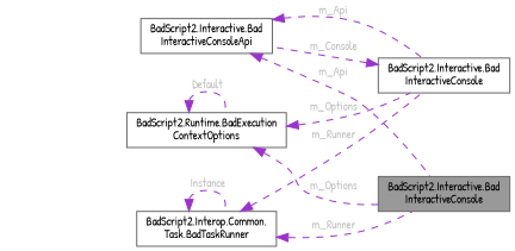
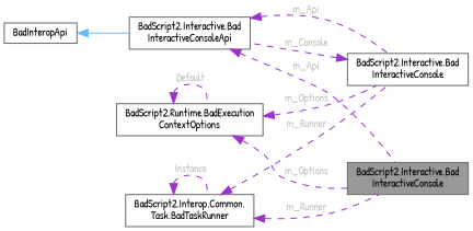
  digraph {
    fontname="Patrick Hand"
    rankdir=LR
    node [color=gray40 fillcolor=white fontname="Patrick Hand" fontsize=10 shape=box style=filled]
    edge [color=darkorchid3 dir=back fontcolor=grey fontname="Patrick Hand" fontsize=10 labelfontname=Helvetica labelfontsize=10 style=dashed]
    n1 [fillcolor=grey60 fontcolor=black height=0.2 label="BadScript2.Interactive.Bad\lInteractiveConsole" width=0.4]
    n2 [height=0.2 label="BadScript2.Interactive.Bad\lInteractiveConsoleApi" width=0.4]
    n3 [height=0.2 label="BadScript2.Interactive.Bad\lInteractiveConsole" width=0.4]
+   n4 [height=0.2 label=BadInteropApi width=0.4]
    n5 [height=0.2 label="BadScript2.Runtime.BadExecution\lContextOptions" width=0.4]
    n6 [height=0.2 label="BadScript2.Interop.Common.\lTask.BadTaskRunner" width=0.4]
    n2 -> n1 [label=" m_Api"]
    n2 -> n3 [label=" m_Api"]
    n3 -> n2 [label=" m_Console"]
+   n4 -> n2 [color=steelblue1 style=solid fontcolor=""]
    n5 -> n1 [label=" m_Options"]
    n5 -> n3 [label=" m_Options"]
    n5 -> n5 [label=" Default"]
    n6 -> n1 [label=" m_Runner"]
    n6 -> n3 [label=" m_Runner"]
    n6 -> n6 [label=" Instance"]
  }
